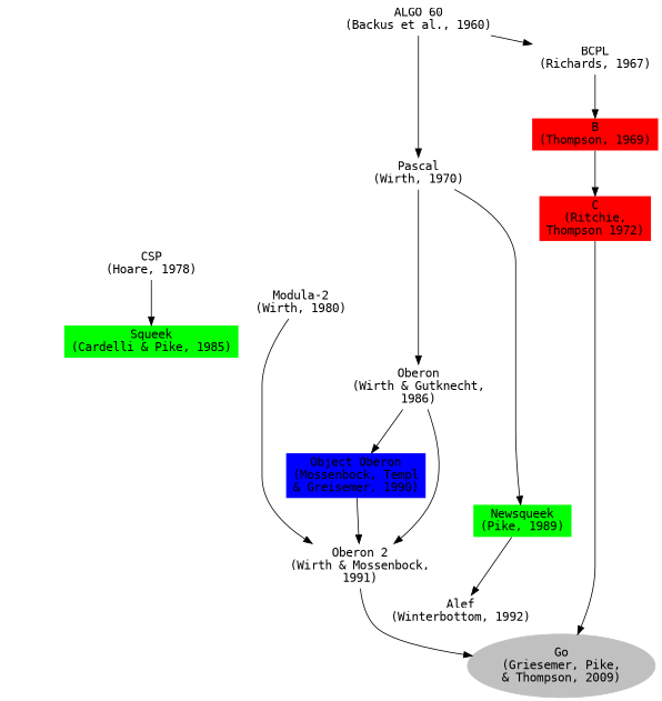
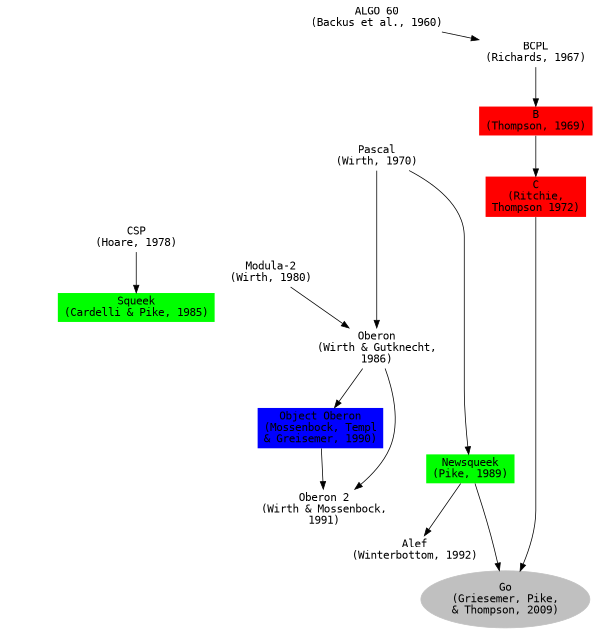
  digraph {
    fontname="DejaVu Sans Mono"
    rankdir=TB
    ranksep=0.1
    node [fontname="DejaVu Sans Mono" shape=plaintext splines=false style=invis]
    edge [fontname="DejaVu Sans Mono" style=invis]
    1978
    n2 [label="CSP\n(Hoare, 1978)" style=unfilled splines=""]
    1985
    n4 [color=green label="Squeek\n(Cardelli & Pike, 1985)" style=filled splines=""]
    1989
    n6 [color=green label="Newsqueek\n(Pike, 1989)" style=filled splines=""]
    1992
    n8 [label="Alef\n(Winterbottom, 1992)" style=unfilled splines=""]
    1970
    n10 [label="Pascal\n(Wirth, 1970)" style=unfilled splines=""]
    1980
    n12 [fillcolor=green label="Modula-2\n(Wirth, 1980)" style=unfilled splines=""]
    1986
    n14 [label="Oberon\n(Wirth & Gutknecht,\n1986)" style=unfilled splines=""]
    1991
    n16 [label="Oberon 2\n(Wirth & Mossenbock,\n1991)" style=unfilled splines=""]
    1967
    n18 [label="BCPL\n(Richards, 1967)" style=unfilled splines=""]
    1969
    n20 [color=red label="B\n(Thompson, 1969)" style=filled splines=""]
    1972
    n22 [color=red label="C\n(Ritchie,\nThompson 1972)" style=filled splines=""]
    1960
    n24 [color=white label="ALGO 60\n(Backus et al., 1960)" style=unfilled splines=""]
    2009
    n26 [color=grey label="Go\n(Griesemer, Pike,\n& Thompson, 2009)" shape=oval style=filled splines=""]
    1968
    1987
    1988
    n30 [color=blue label="Object Oberon\n(Mossenbock, Templ\n& Greisemer, 1990)" style=filled splines=""]
    subgraph sub_1 {
      rank=same
      1978
      n2
    }
    subgraph sub_2 {
      rank=same
      1985
      n4
    }
    subgraph sub_3 {
      rank=same
      1989
      n6
    }
    subgraph sub_4 {
      rank=same
      1992
      n8
    }
    subgraph sub_5 {
      rank=same
      1970
      n10
    }
    subgraph sub_6 {
      rank=same
      1980
      n12
    }
    subgraph sub_7 {
      rank=same
      1986
      n14
    }
    subgraph sub_8 {
      rank=same
      1991
      n16
    }
    subgraph sub_9 {
      rank=same
      1967
      n18
    }
    subgraph sub_10 {
      rank=same
      1969
      n20
    }
    subgraph sub_11 {
      rank=same
      1972
      n22
    }
    subgraph sub_12 {
      rank=same
      1960
      n24
    }
    subgraph sub_13 {
      rank=same
      2009
      n26
    }
    subgraph sub_14 {
      color=white
      shape=plaintext
      style=unfilled
      n2
      n4
      n6
      n8
    }
    subgraph sub_15 {
      shape=plaintext
      style=unfilled
      n10
      n12
      n14
      n16
      n24
      n26
    }
    subgraph sub_16 {
      color=white
      shape=plaintext
      style=invis
      1978
      1985
      1989
      1992
      1970
      1980
      1986
      1991
      1967
      1969
      1972
      1960
      2009
      1968
      1987
      1988
    }
    subgraph sub_17 {
      shape=plaintext
      style=unfilled
      n30
    }
    subgraph sub_18 {
      shape=plaintext
      style=unfilled
      n18
      n20
      n22
    }
    1978 -> 1980
    n2 -> n4 [weight=100 style=""]
    1985 -> 1986
    1989 -> 1991
    n6 -> n8 [weight=100 style=""]
    1992 -> 2009
    1970 -> 1972
    n10 -> n6 [style=""]
    n10 -> n14 [weight=100 style=""]
    1980 -> 1985
-   n12 -> n16 [weight=100 style=""]
+   n12 -> n14 [weight=100 style=""]
    1986 -> 1987
    n14 -> n16 [weight=100 style=""]
    n14 -> n30 [style=""]
    1991 -> 1992
-   n16 -> n26 [weight=100 style=""]
+   n6 -> n26 [weight=100 style=""]
    1967 -> 1968
    n18 -> n20 [weight=100 style=""]
    1969 -> 1970
    n20 -> n22 [weight=100 style=""]
    1972 -> 1978
    n22 -> n26 [style=""]
    1960 -> 1967
-   n24 -> n10 [weight=100 style=""]
    n24 -> n18 [style=""]
    1968 -> 1969
    1987 -> 1988
    1988 -> 1989
    n30 -> n16 [style=""]
  }
